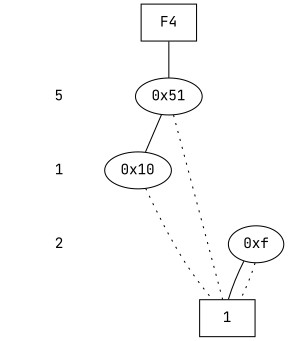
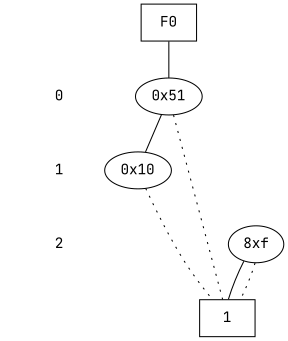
  digraph {
    fontname="JetBrains Mono"
    node [fontname="JetBrains Mono" shape=plaintext]
    edge [dir=none fontname="JetBrains Mono" style=invis]
    "CONST NODES" [style=invis]
-   " 0 " [label=5]
+   " 0 "
    " 1 "
    " 2 "
-   F0 [shape=box label=F4]
+   F0 [shape=box]
    n6 [label="0x51" shape=""]
    "0x10" [shape=""]
-   "0xf" [shape=""]
+   "0xf" [label="8xf" shape=""]
    n9 [label=1 shape=box]
    subgraph sub_1 {
      "CONST NODES"
      " 0 "
      " 1 "
      " 2 "
    }
    subgraph sub_2 {
      rank=same
      F0
    }
    subgraph sub_3 {
      rank=same
      " 0 "
      n6
    }
    subgraph sub_4 {
      rank=same
      " 1 "
      "0x10"
    }
    subgraph sub_5 {
      rank=same
      " 2 "
      "0xf"
    }
    subgraph sub_6 {
      rank=same
      "CONST NODES"
      subgraph sub_7 {
        rank=same
        n9
      }
    }
    " 0 " -> " 1 "
    " 1 " -> " 2 "
    " 2 " -> "CONST NODES"
    F0 -> n6 [style=solid]
    n6 -> "0x10" [style=""]
    n6 -> n9 [style=dotted]
    "0x10" -> n9 [style=dotted]
    "0xf" -> n9 [style=""]
    "0xf" -> n9 [style=dotted]
  }
